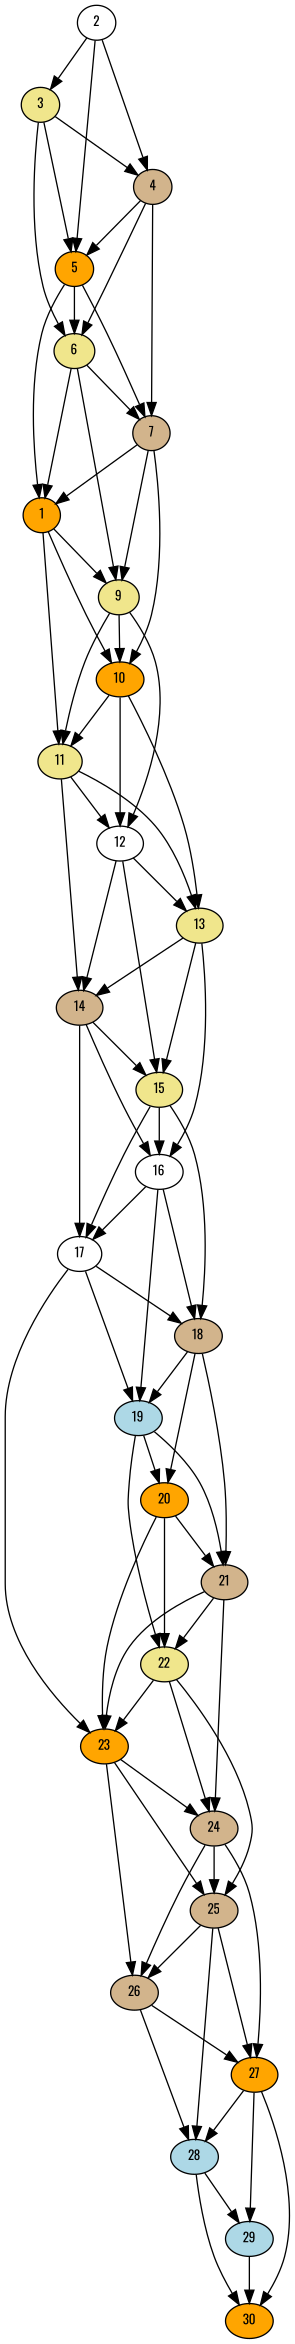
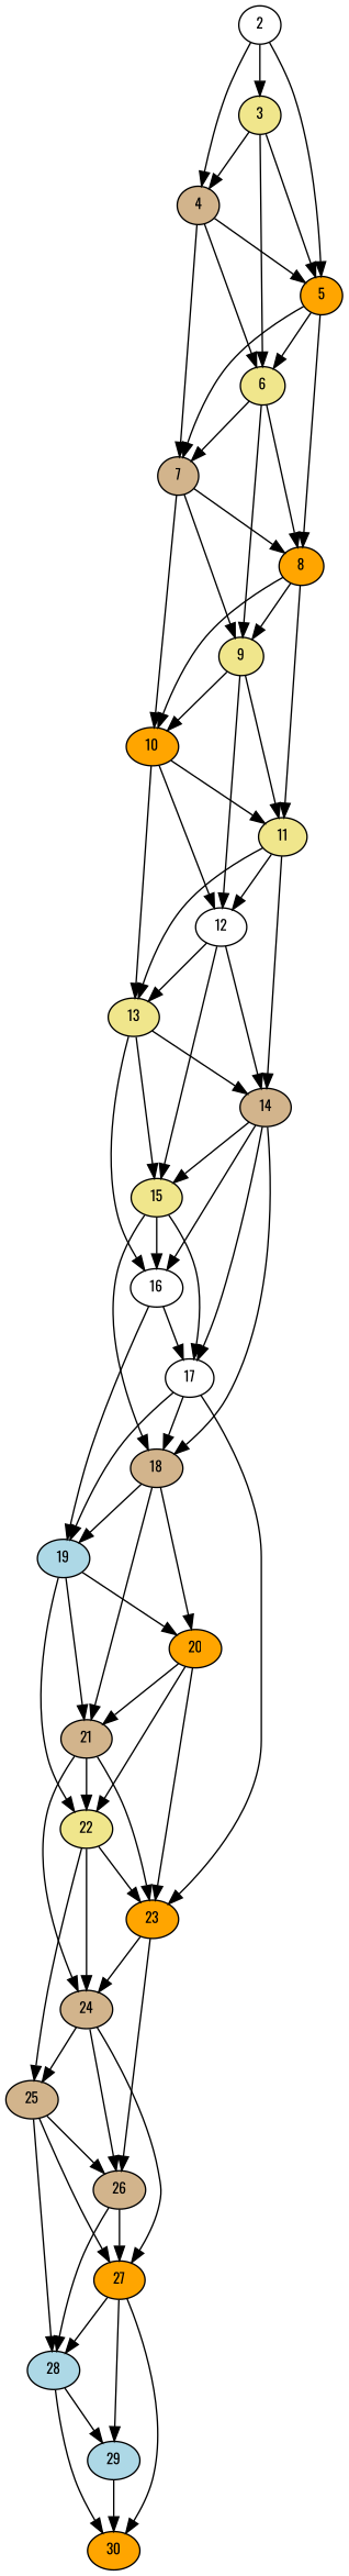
  digraph {
    fontname=Oswald
    node [fillcolor=tan fontname=Oswald fontsize=10 style=filled]
    edge [fontname=Oswald]
    4 [height=0.01 width=0.01]
    5 [fillcolor=orange height=0.01 width=0.01]
    6 [fillcolor=khaki height=0.01 width=0.01]
    7 [height=0.01 width=0.01]
    3 [fillcolor=khaki height=0.01 width=0.01]
    2 [fillcolor=white height=0.01 width=0.01]
-   8 [fillcolor=orange height=0.01 width=0.01 label=1]
+   8 [fillcolor=orange height=0.01 width=0.01]
    9 [fillcolor=khaki height=0.01 width=0.01]
    10 [fillcolor=orange height=0.01 width=0.01]
    11 [fillcolor=khaki height=0.01 width=0.01]
    12 [fillcolor=white height=0.01 width=0.01]
    13 [fillcolor=khaki height=0.01 width=0.01]
    14 [height=0.01 width=0.01]
    15 [fillcolor=khaki height=0.01 width=0.01]
    16 [fillcolor=white height=0.01 width=0.01]
    17 [fillcolor=white height=0.01 width=0.01]
    18 [height=0.01 width=0.01]
    19 [fillcolor=lightblue height=0.01 width=0.01]
    23 [fillcolor=orange height=0.01 width=0.01]
    20 [fillcolor=orange height=0.01 width=0.01]
    21 [height=0.01 width=0.01]
    22 [fillcolor=khaki height=0.01 width=0.01]
    24 [height=0.01 width=0.01]
    25 [height=0.01 width=0.01]
    26 [height=0.01 width=0.01]
    27 [fillcolor=orange height=0.01 width=0.01]
    28 [fillcolor=lightblue height=0.01 width=0.01]
    29 [fillcolor=lightblue height=0.01 width=0.01]
    30 [fillcolor=orange height=0.01 width=0.01]
    4 -> 5
    4 -> 6
    4 -> 7
    5 -> 6
    5 -> 7
    5 -> 8
    6 -> 7
    6 -> 8
    6 -> 9
    7 -> 8
    7 -> 9
    7 -> 10
    3 -> 4
    3 -> 5
    3 -> 6
    2 -> 4
    2 -> 5
    2 -> 3
    8 -> 9
    8 -> 10
    8 -> 11
    9 -> 10
    9 -> 11
    9 -> 12
    10 -> 11
    10 -> 12
    10 -> 13
    11 -> 12
    11 -> 13
    11 -> 14
    12 -> 13
    12 -> 14
    12 -> 15
    13 -> 14
    13 -> 15
    13 -> 16
    14 -> 15
    14 -> 16
    14 -> 17
    15 -> 16
    15 -> 17
    15 -> 18
    16 -> 17
-   16 -> 18
+   14 -> 18
    16 -> 19
    17 -> 18
    17 -> 19
    17 -> 23
    18 -> 19
    18 -> 20
    18 -> 21
    19 -> 20
    19 -> 21
    19 -> 22
    23 -> 24
-   23 -> 25
    23 -> 26
    20 -> 23
    20 -> 21
    20 -> 22
    21 -> 23
    21 -> 22
    21 -> 24
    22 -> 23
    22 -> 24
    22 -> 25
    24 -> 25
    24 -> 26
    24 -> 27
    25 -> 26
    25 -> 27
    25 -> 28
    26 -> 27
    26 -> 28
    27 -> 28
    27 -> 29
    27 -> 30
    28 -> 29
    28 -> 30
    29 -> 30
  }
